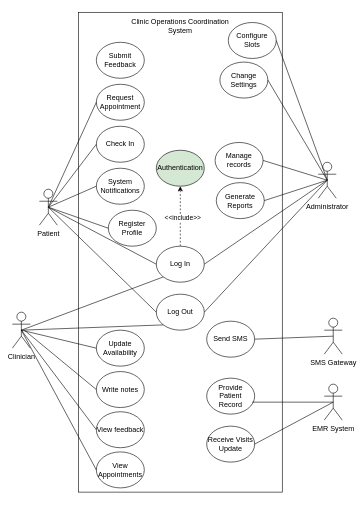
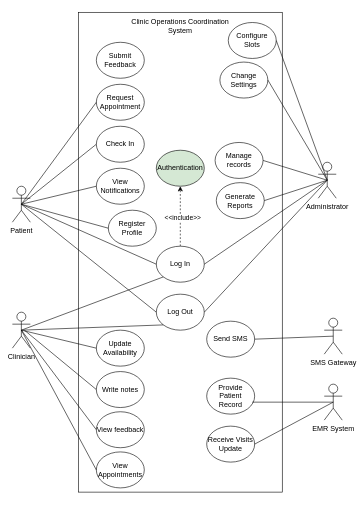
  <mxCell id="0" />
  <mxCell id="1" parent="0" />
- <mxCell id="2" value="Patient" style="shape=umlActor;verticalLabelPosition=bottom;verticalAlign=top;html=1;outlineConnect=0;" parent="1" vertex="1"><mxGeometry x="65" y="315" width="30" height="60" as="geometry" /></mxCell>
+ <mxCell id="2" value="Patient" style="shape=umlActor;verticalLabelPosition=bottom;verticalAlign=top;html=1;outlineConnect=0;" parent="1" vertex="1"><mxGeometry x="20" y="310" width="30" height="60" as="geometry" /></mxCell>
  <mxCell id="3" value="Clinician" style="shape=umlActor;verticalLabelPosition=bottom;verticalAlign=top;html=1;outlineConnect=0;" parent="1" vertex="1"><mxGeometry x="20" y="520" width="30" height="60" as="geometry" /></mxCell>
  <mxCell id="4" value="EMR System" style="shape=umlActor;verticalLabelPosition=bottom;verticalAlign=top;html=1;outlineConnect=0;" parent="1" vertex="1"><mxGeometry x="540" y="640" width="30" height="60" as="geometry" /></mxCell>
  <mxCell id="5" value="Administrator" style="shape=umlActor;verticalLabelPosition=bottom;verticalAlign=top;html=1;outlineConnect=0;" parent="1" vertex="1"><mxGeometry x="530" y="270" width="30" height="60" as="geometry" /></mxCell>
  <mxCell id="6" value="SMS Gateway" style="shape=umlActor;verticalLabelPosition=bottom;verticalAlign=top;html=1;outlineConnect=0;" parent="1" vertex="1"><mxGeometry x="540" y="530" width="30" height="60" as="geometry" /></mxCell>
  <mxCell id="7" value="" style="rounded=0;whiteSpace=wrap;html=1;" parent="1" vertex="1"><mxGeometry x="130" y="20" width="340" height="800" as="geometry" /></mxCell>
  <mxCell id="8" value="Register Profile" style="ellipse;whiteSpace=wrap;html=1;" parent="1" vertex="1"><mxGeometry x="180" y="350" width="80" height="60" as="geometry" /></mxCell>
  <mxCell id="9" value="" style="edgeStyle=orthogonalEdgeStyle;rounded=0;orthogonalLoop=1;jettySize=auto;html=1;dashed=1;" parent="1" source="11" target="25" edge="1"><mxGeometry relative="1" as="geometry" /></mxCell>
  <mxCell id="10" value="&amp;lt;&amp;lt;include&amp;gt;&amp;gt;" style="edgeLabel;html=1;align=center;verticalAlign=middle;resizable=0;points=[];" parent="9" vertex="1" connectable="0"><mxGeometry x="-0.05" y="-3" relative="1" as="geometry"><mxPoint as="offset" /></mxGeometry></mxCell>
  <mxCell id="11" value="Log In" style="ellipse;whiteSpace=wrap;html=1;" parent="1" vertex="1"><mxGeometry x="260" y="410" width="80" height="60" as="geometry" /></mxCell>
  <mxCell id="12" value="Log Out" style="ellipse;whiteSpace=wrap;html=1;" parent="1" vertex="1"><mxGeometry x="260" y="490" width="80" height="60" as="geometry" /></mxCell>
  <mxCell id="13" value="Request Appointment" style="ellipse;whiteSpace=wrap;html=1;" parent="1" vertex="1"><mxGeometry x="160" y="140" width="80" height="60" as="geometry" /></mxCell>
  <mxCell id="14" value="Check In" style="ellipse;whiteSpace=wrap;html=1;" parent="1" vertex="1"><mxGeometry x="160" y="210" width="80" height="60" as="geometry" /></mxCell>
- <mxCell id="15" value="System Notifications" style="ellipse;whiteSpace=wrap;html=1;" parent="1" vertex="1"><mxGeometry x="160" y="280" width="80" height="60" as="geometry" /></mxCell>
+ <mxCell id="15" value="View Notifications" style="ellipse;whiteSpace=wrap;html=1;" parent="1" vertex="1"><mxGeometry x="160" y="280" width="80" height="60" as="geometry" /></mxCell>
  <mxCell id="16" value="Submit Feedback" style="ellipse;whiteSpace=wrap;html=1;" parent="1" vertex="1"><mxGeometry x="160" y="70" width="80" height="60" as="geometry" /></mxCell>
  <mxCell id="17" value="Update Availability" style="ellipse;whiteSpace=wrap;html=1;" parent="1" vertex="1"><mxGeometry x="160" y="550" width="80" height="60" as="geometry" /></mxCell>
  <mxCell id="18" value="View feedback" style="ellipse;whiteSpace=wrap;html=1;" parent="1" vertex="1"><mxGeometry x="160" y="686" width="80" height="60" as="geometry" /></mxCell>
  <mxCell id="19" value="Configure Slots" style="ellipse;whiteSpace=wrap;html=1;" parent="1" vertex="1"><mxGeometry x="380" y="37" width="80" height="60" as="geometry" /></mxCell>
  <mxCell id="20" value="Generate Reports" style="ellipse;whiteSpace=wrap;html=1;" parent="1" vertex="1"><mxGeometry x="360" y="304" width="80" height="60" as="geometry" /></mxCell>
  <mxCell id="21" value="Send SMS" style="ellipse;whiteSpace=wrap;html=1;" parent="1" vertex="1"><mxGeometry x="344" y="535" width="80" height="60" as="geometry" /></mxCell>
  <mxCell id="22" value="Provide Patient Record" style="ellipse;whiteSpace=wrap;html=1;" parent="1" vertex="1"><mxGeometry x="344" y="630" width="80" height="60" as="geometry" /></mxCell>
  <mxCell id="23" value="Receive Visits Update" style="ellipse;whiteSpace=wrap;html=1;" parent="1" vertex="1"><mxGeometry x="344" y="710" width="80" height="60" as="geometry" /></mxCell>
  <mxCell id="24" value="Clinic Operations Coordination System" style="text;strokeColor=none;align=center;fillColor=none;html=1;verticalAlign=middle;whiteSpace=wrap;rounded=0;" parent="1" vertex="1"><mxGeometry x="215" y="28" width="170" height="30" as="geometry" /></mxCell>
  <mxCell id="25" value="Authentication" style="ellipse;whiteSpace=wrap;html=1;fillColor=#d5e8d4;" parent="1" vertex="1"><mxGeometry x="260" y="250" width="80" height="60" as="geometry" /></mxCell>
  <mxCell id="26" value="" style="endArrow=none;html=1;rounded=0;exitX=0.5;exitY=0.5;exitDx=0;exitDy=0;exitPerimeter=0;entryX=0;entryY=0.5;entryDx=0;entryDy=0;" parent="1" source="2" target="13" edge="1"><mxGeometry width="50" height="50" relative="1" as="geometry"><mxPoint x="70" y="310" as="sourcePoint" /><mxPoint x="120" y="260" as="targetPoint" /></mxGeometry></mxCell>
  <mxCell id="27" value="" style="endArrow=none;html=1;rounded=0;exitX=0.5;exitY=0.5;exitDx=0;exitDy=0;exitPerimeter=0;entryX=0;entryY=0.5;entryDx=0;entryDy=0;" parent="1" source="2" target="14" edge="1"><mxGeometry width="50" height="50" relative="1" as="geometry"><mxPoint x="80" y="295" as="sourcePoint" /><mxPoint x="130" y="245" as="targetPoint" /></mxGeometry></mxCell>
  <mxCell id="28" value="" style="endArrow=none;html=1;rounded=0;exitX=0.5;exitY=0.5;exitDx=0;exitDy=0;exitPerimeter=0;entryX=0;entryY=0.5;entryDx=0;entryDy=0;" parent="1" source="2" target="15" edge="1"><mxGeometry width="50" height="50" relative="1" as="geometry"><mxPoint x="90" y="320" as="sourcePoint" /><mxPoint x="140" y="270" as="targetPoint" /></mxGeometry></mxCell>
  <mxCell id="29" value="" style="endArrow=none;html=1;rounded=0;exitX=0.5;exitY=0.5;exitDx=0;exitDy=0;exitPerimeter=0;entryX=0;entryY=0.5;entryDx=0;entryDy=0;" parent="1" source="2" target="11" edge="1"><mxGeometry width="50" height="50" relative="1" as="geometry"><mxPoint x="140" y="405" as="sourcePoint" /><mxPoint x="190" y="355" as="targetPoint" /></mxGeometry></mxCell>
  <mxCell id="30" value="" style="endArrow=none;html=1;rounded=0;exitX=0.5;exitY=0.5;exitDx=0;exitDy=0;exitPerimeter=0;entryX=0;entryY=0.5;entryDx=0;entryDy=0;" parent="1" source="2" target="12" edge="1"><mxGeometry width="50" height="50" relative="1" as="geometry"><mxPoint x="140" y="430" as="sourcePoint" /><mxPoint x="190" y="380" as="targetPoint" /></mxGeometry></mxCell>
  <mxCell id="31" value="" style="endArrow=none;html=1;rounded=0;entryX=0.5;entryY=0.5;entryDx=0;entryDy=0;entryPerimeter=0;exitX=1;exitY=0.5;exitDx=0;exitDy=0;" parent="1" source="19" target="5" edge="1"><mxGeometry width="50" height="50" relative="1" as="geometry"><mxPoint x="460" y="350" as="sourcePoint" /><mxPoint x="510" y="300" as="targetPoint" /></mxGeometry></mxCell>
  <mxCell id="32" value="" style="endArrow=none;html=1;rounded=0;entryX=0.5;entryY=0.5;entryDx=0;entryDy=0;entryPerimeter=0;exitX=1;exitY=0.5;exitDx=0;exitDy=0;" parent="1" source="20" target="5" edge="1"><mxGeometry width="50" height="50" relative="1" as="geometry"><mxPoint x="440" y="360" as="sourcePoint" /><mxPoint x="490" y="310" as="targetPoint" /></mxGeometry></mxCell>
  <mxCell id="33" value="" style="endArrow=none;html=1;rounded=0;entryX=0.5;entryY=0.5;entryDx=0;entryDy=0;entryPerimeter=0;exitX=1;exitY=0.5;exitDx=0;exitDy=0;" parent="1" source="11" target="5" edge="1"><mxGeometry width="50" height="50" relative="1" as="geometry"><mxPoint x="450" y="390" as="sourcePoint" /><mxPoint x="500" y="340" as="targetPoint" /></mxGeometry></mxCell>
  <mxCell id="34" value="" style="endArrow=none;html=1;rounded=0;entryX=0.5;entryY=0.5;entryDx=0;entryDy=0;entryPerimeter=0;exitX=1;exitY=0.5;exitDx=0;exitDy=0;" parent="1" source="12" target="5" edge="1"><mxGeometry width="50" height="50" relative="1" as="geometry"><mxPoint x="400" y="405" as="sourcePoint" /><mxPoint x="450" y="355" as="targetPoint" /></mxGeometry></mxCell>
  <mxCell id="35" value="" style="endArrow=none;html=1;rounded=0;exitX=0.5;exitY=0.5;exitDx=0;exitDy=0;exitPerimeter=0;entryX=0;entryY=1;entryDx=0;entryDy=0;" parent="1" source="3" target="11" edge="1"><mxGeometry width="50" height="50" relative="1" as="geometry"><mxPoint x="160" y="495" as="sourcePoint" /><mxPoint x="210" y="445" as="targetPoint" /></mxGeometry></mxCell>
  <mxCell id="36" value="" style="endArrow=none;html=1;rounded=0;entryX=0;entryY=1;entryDx=0;entryDy=0;exitX=0.5;exitY=0.5;exitDx=0;exitDy=0;exitPerimeter=0;" parent="1" source="3" target="12" edge="1"><mxGeometry width="50" height="50" relative="1" as="geometry"><mxPoint x="80" y="535" as="sourcePoint" /><mxPoint x="130" y="485" as="targetPoint" /></mxGeometry></mxCell>
  <mxCell id="37" value="" style="endArrow=none;html=1;rounded=0;exitX=0.5;exitY=0.5;exitDx=0;exitDy=0;exitPerimeter=0;entryX=0;entryY=0.5;entryDx=0;entryDy=0;" parent="1" source="2" target="8" edge="1"><mxGeometry width="50" height="50" relative="1" as="geometry"><mxPoint x="130" y="390" as="sourcePoint" /><mxPoint x="180" y="340" as="targetPoint" /></mxGeometry></mxCell>
  <mxCell id="38" value="" style="endArrow=none;html=1;rounded=0;exitX=0.5;exitY=0.5;exitDx=0;exitDy=0;exitPerimeter=0;entryX=0;entryY=0.5;entryDx=0;entryDy=0;" parent="1" source="3" target="17" edge="1"><mxGeometry width="50" height="50" relative="1" as="geometry"><mxPoint x="320" y="680" as="sourcePoint" /><mxPoint x="370" y="630" as="targetPoint" /></mxGeometry></mxCell>
  <mxCell id="39" value="" style="endArrow=none;html=1;rounded=0;exitX=0.5;exitY=0.5;exitDx=0;exitDy=0;exitPerimeter=0;entryX=0;entryY=0.5;entryDx=0;entryDy=0;" parent="1" source="3" target="18" edge="1"><mxGeometry width="50" height="50" relative="1" as="geometry"><mxPoint x="215" y="670" as="sourcePoint" /><mxPoint x="265" y="620" as="targetPoint" /></mxGeometry></mxCell>
  <mxCell id="40" value="" style="endArrow=none;html=1;rounded=0;entryX=0.5;entryY=0.5;entryDx=0;entryDy=0;entryPerimeter=0;exitX=1;exitY=0.5;exitDx=0;exitDy=0;" parent="1" source="21" target="6" edge="1"><mxGeometry width="50" height="50" relative="1" as="geometry"><mxPoint x="440" y="585" as="sourcePoint" /><mxPoint x="490" y="535" as="targetPoint" /></mxGeometry></mxCell>
  <mxCell id="41" value="" style="endArrow=none;html=1;rounded=0;entryX=0.5;entryY=0.5;entryDx=0;entryDy=0;entryPerimeter=0;exitX=0.95;exitY=0.667;exitDx=0;exitDy=0;exitPerimeter=0;" parent="1" source="22" target="4" edge="1"><mxGeometry width="50" height="50" relative="1" as="geometry"><mxPoint x="440" y="710" as="sourcePoint" /><mxPoint x="490" y="660" as="targetPoint" /></mxGeometry></mxCell>
  <mxCell id="42" value="" style="endArrow=none;html=1;rounded=0;entryX=0.5;entryY=0.5;entryDx=0;entryDy=0;entryPerimeter=0;exitX=1;exitY=0.5;exitDx=0;exitDy=0;" parent="1" source="23" target="4" edge="1"><mxGeometry width="50" height="50" relative="1" as="geometry"><mxPoint x="450" y="740" as="sourcePoint" /><mxPoint x="500" y="690" as="targetPoint" /></mxGeometry></mxCell>
  <mxCell id="43" style="edgeStyle=orthogonalEdgeStyle;rounded=0;orthogonalLoop=1;jettySize=auto;html=1;exitX=0.5;exitY=1;exitDx=0;exitDy=0;" parent="1" source="7" target="7" edge="1"><mxGeometry relative="1" as="geometry" /></mxCell>
  <mxCell id="44" value="View Appointments" style="ellipse;whiteSpace=wrap;html=1;" vertex="1" parent="1"><mxGeometry x="160" y="753" width="80" height="60" as="geometry" /></mxCell>
  <mxCell id="45" value="" style="endArrow=none;html=1;rounded=0;exitX=0.5;exitY=0.5;exitDx=0;exitDy=0;exitPerimeter=0;entryX=0;entryY=0.5;entryDx=0;entryDy=0;" edge="1" parent="1" source="3" target="44"><mxGeometry width="50" height="50" relative="1" as="geometry"><mxPoint x="320" y="640" as="sourcePoint" /><mxPoint x="370" y="590" as="targetPoint" /></mxGeometry></mxCell>
  <mxCell id="46" value="Write notes" style="ellipse;whiteSpace=wrap;html=1;" vertex="1" parent="1"><mxGeometry x="160" y="619" width="80" height="60" as="geometry" /></mxCell>
  <mxCell id="47" value="" style="endArrow=none;html=1;rounded=0;entryX=0;entryY=0.5;entryDx=0;entryDy=0;" edge="1" parent="1" target="46"><mxGeometry width="50" height="50" relative="1" as="geometry"><mxPoint x="40" y="550" as="sourcePoint" /><mxPoint x="370" y="590" as="targetPoint" /></mxGeometry></mxCell>
  <mxCell id="48" value="Manage records" style="ellipse;whiteSpace=wrap;html=1;" vertex="1" parent="1"><mxGeometry x="358" y="237" width="80" height="60" as="geometry" /></mxCell>
  <mxCell id="49" value="Change Settings" style="ellipse;whiteSpace=wrap;html=1;" vertex="1" parent="1"><mxGeometry x="366" y="103" width="80" height="60" as="geometry" /></mxCell>
  <mxCell id="50" value="" style="endArrow=none;html=1;rounded=0;entryX=0.5;entryY=0.5;entryDx=0;entryDy=0;entryPerimeter=0;exitX=1;exitY=0.5;exitDx=0;exitDy=0;" edge="1" parent="1" source="49" target="5"><mxGeometry width="50" height="50" relative="1" as="geometry"><mxPoint x="320" y="440" as="sourcePoint" /><mxPoint x="370" y="390" as="targetPoint" /></mxGeometry></mxCell>
  <mxCell id="51" value="" style="endArrow=none;html=1;rounded=0;entryX=0.5;entryY=0.5;entryDx=0;entryDy=0;entryPerimeter=0;exitX=1;exitY=0.5;exitDx=0;exitDy=0;" edge="1" parent="1" source="48" target="5"><mxGeometry width="50" height="50" relative="1" as="geometry"><mxPoint x="320" y="440" as="sourcePoint" /><mxPoint x="370" y="390" as="targetPoint" /></mxGeometry></mxCell>
